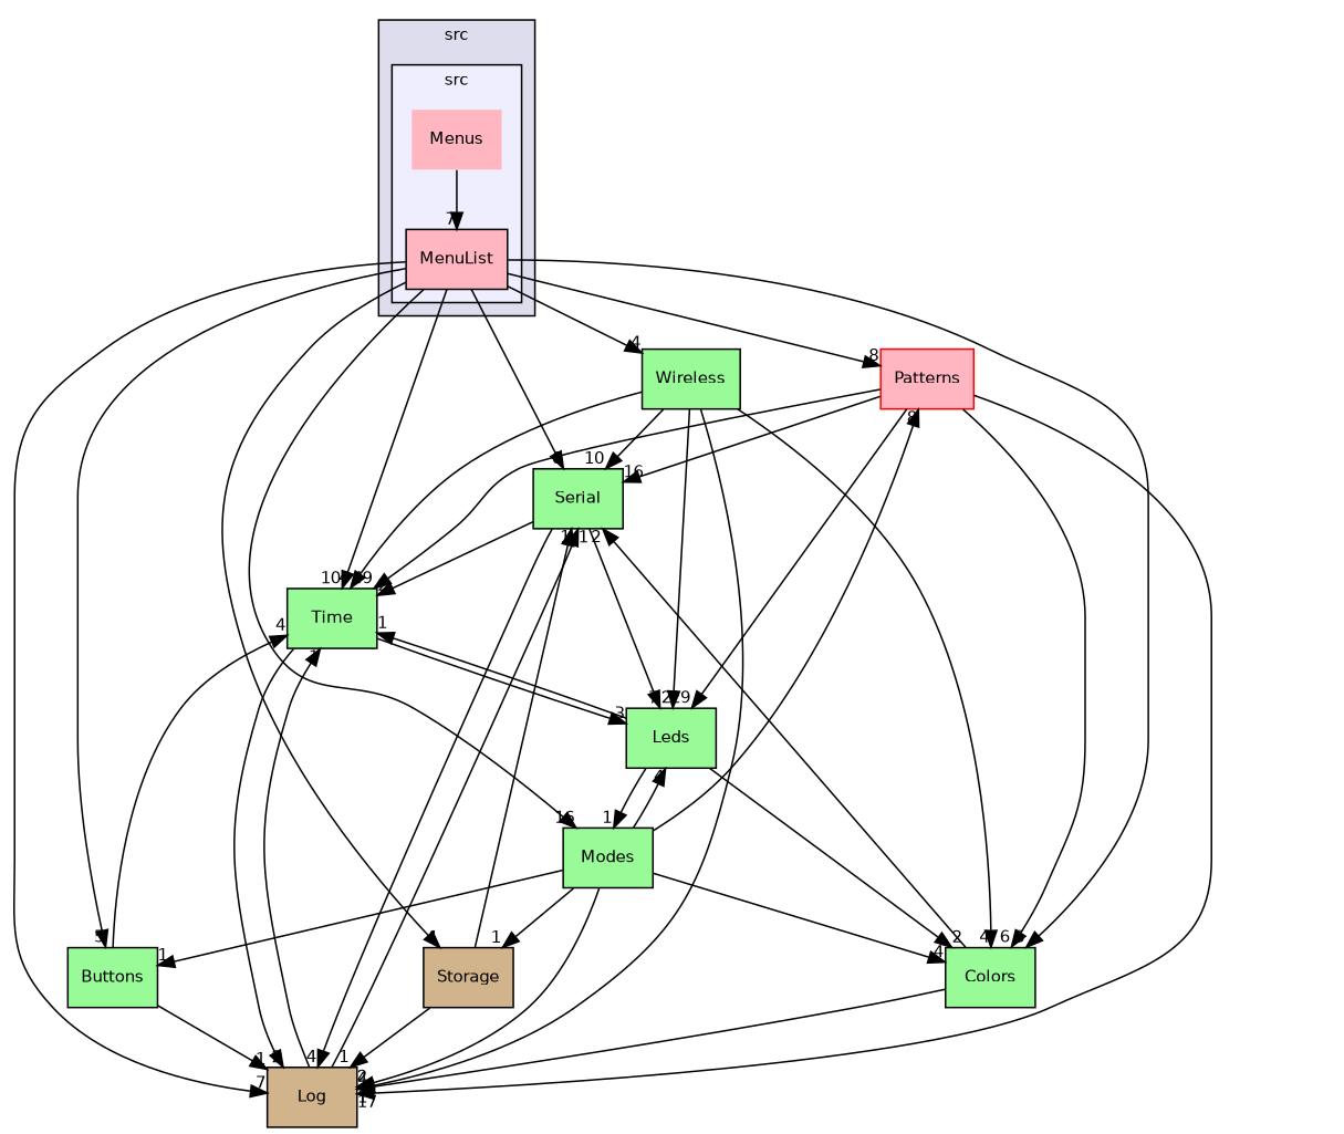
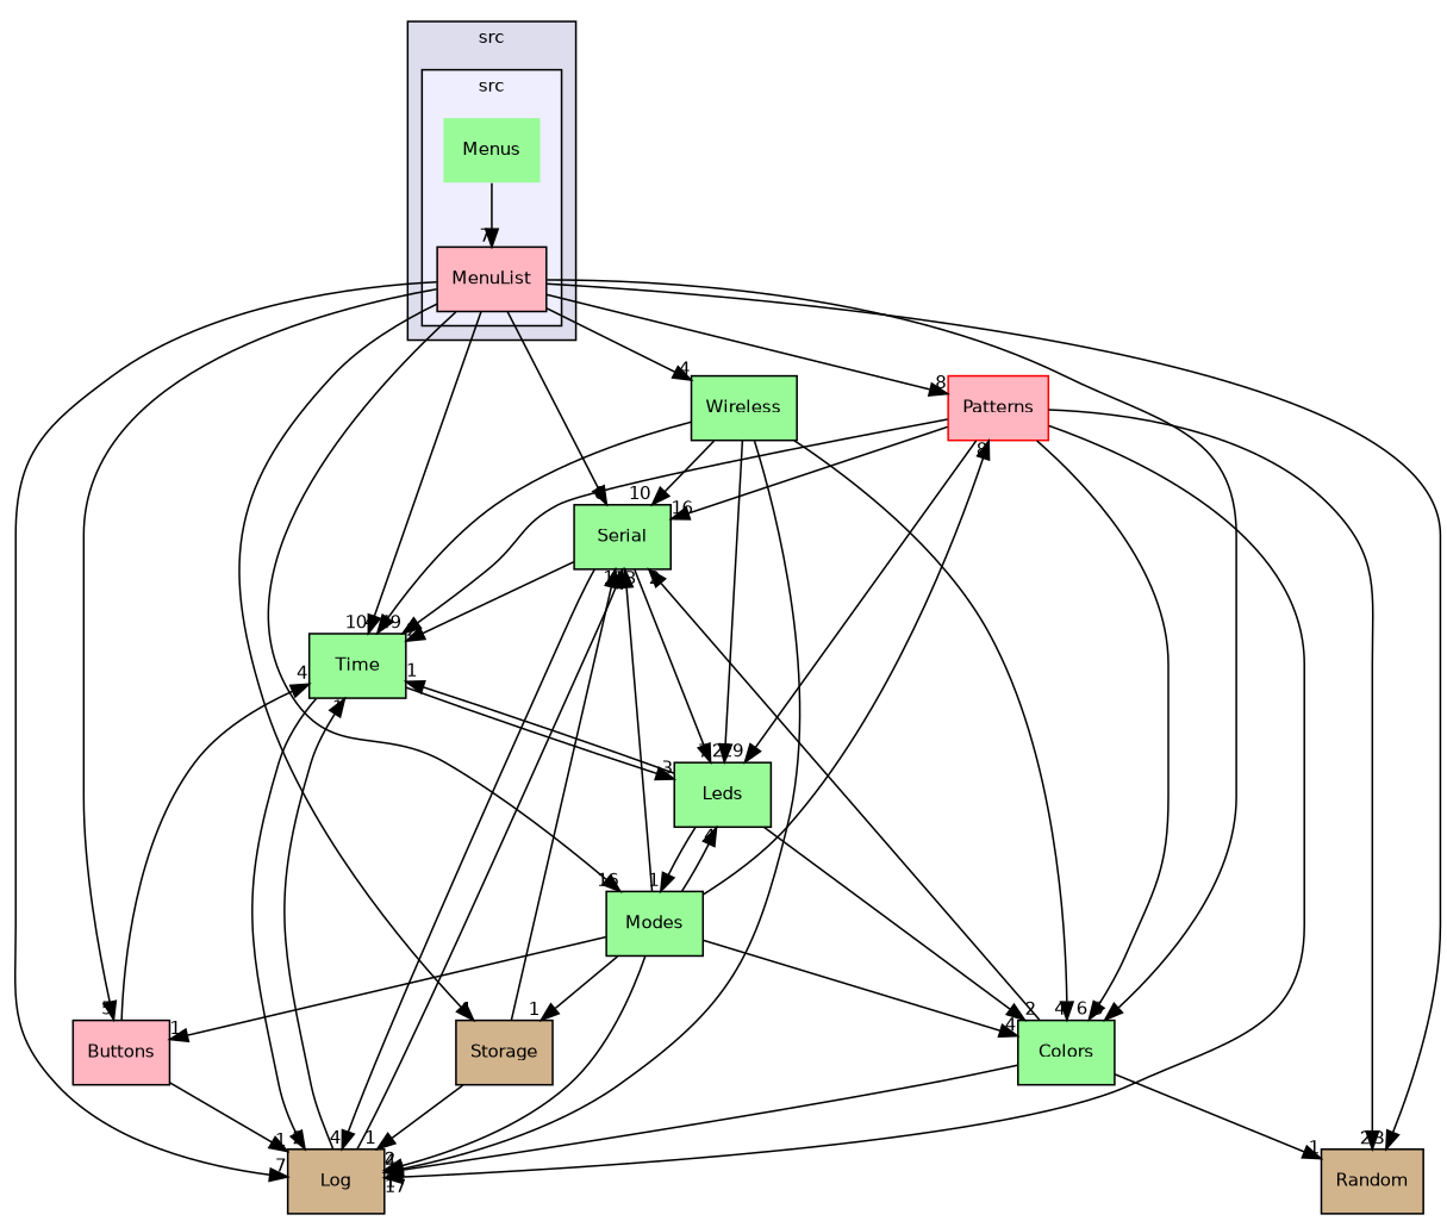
  digraph {
    compound=true
    node [fillcolor=palegreen fontname=Helvetica fontsize=10 shape=box style=filled]
    edge [headlabel=1 labeldistance=1.5 labelfontname=Helvetica labelfontsize=10]
-   n1 [fillcolor=lightpink label=Menus shape=plaintext]
+   n1 [label=Menus shape=plaintext]
    n2 [color=black fillcolor=lightpink label=MenuList]
    n3 [color=red fillcolor=lightpink label=Patterns]
    n4 [label=Wireless]
    n5 [label=Serial]
    n6 [fillcolor=tan label=Storage]
    n7 [label=Time]
    n8 [label=Modes]
    n9 [fillcolor=tan label=Log]
    n10 [label=Colors]
-   n11 [label=Buttons]
+   n11 [fillcolor=lightpink label=Buttons]
+   n12 [fillcolor=tan label=Random]
    n13 [label=Leds]
    subgraph cluster_1 {
      bgcolor="#ddddee"
      fontname=Helvetica
      fontsize=10
      label=src
      pencolor=black
      subgraph cluster_2 {
        bgcolor="#eeeeff"
        fontname=Helvetica
        fontsize=10
        label=src
        pencolor=black
        n1
        n2
      }
    }
    n1 -> n2 [headlabel=7]
    n2 -> n3 [headlabel=8]
    n2 -> n4 [headlabel=4]
    n2 -> n5 [headlabel=6]
    n2 -> n6
    n2 -> n7 [headlabel=10]
    n2 -> n8 [headlabel=16]
    n2 -> n9 [headlabel=7]
    n2 -> n10 [headlabel=5]
    n2 -> n11 [headlabel=5]
+   n2 -> n12 [headlabel=3]
    n3 -> n5 [headlabel=16]
    n3 -> n7 [headlabel=49]
    n3 -> n9 [headlabel=17]
    n3 -> n10 [headlabel=6]
+   n3 -> n12 [headlabel=2]
    n3 -> n13 [headlabel=29]
    n4 -> n5 [headlabel=10]
    n4 -> n7 [headlabel=4]
    n4 -> n9 [headlabel=4]
    n4 -> n10 [headlabel=4]
    n4 -> n13 [headlabel=2]
    n5 -> n7 [headlabel=2]
    n5 -> n9 [headlabel=4]
    n5 -> n13 [headlabel=7]
    n6 -> n5
    n6 -> n9
    n7 -> n9 [headlabel=2]
    n7 -> n13 [headlabel=3]
    n8 -> n3 [headlabel=8]
+   n8 -> n5 [headlabel=3]
    n8 -> n6
    n8 -> n9 [headlabel=2]
    n8 -> n10 [headlabel=4]
    n8 -> n11
    n8 -> n13 [headlabel=4]
    n9 -> n5
    n9 -> n7
    n10 -> n5 [headlabel=2]
    n10 -> n9
+   n10 -> n12
    n11 -> n7 [headlabel=4]
    n11 -> n9
    n13 -> n7
    n13 -> n8
    n13 -> n10 [headlabel=2]
  }
